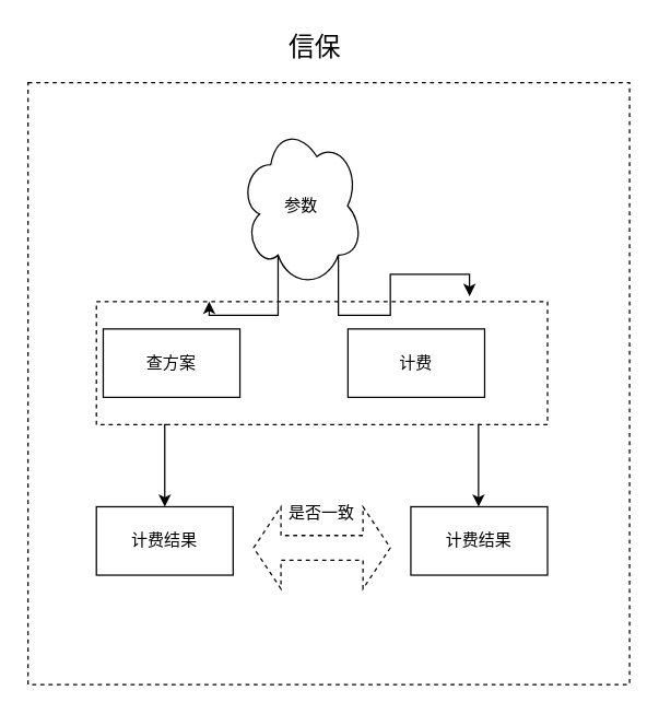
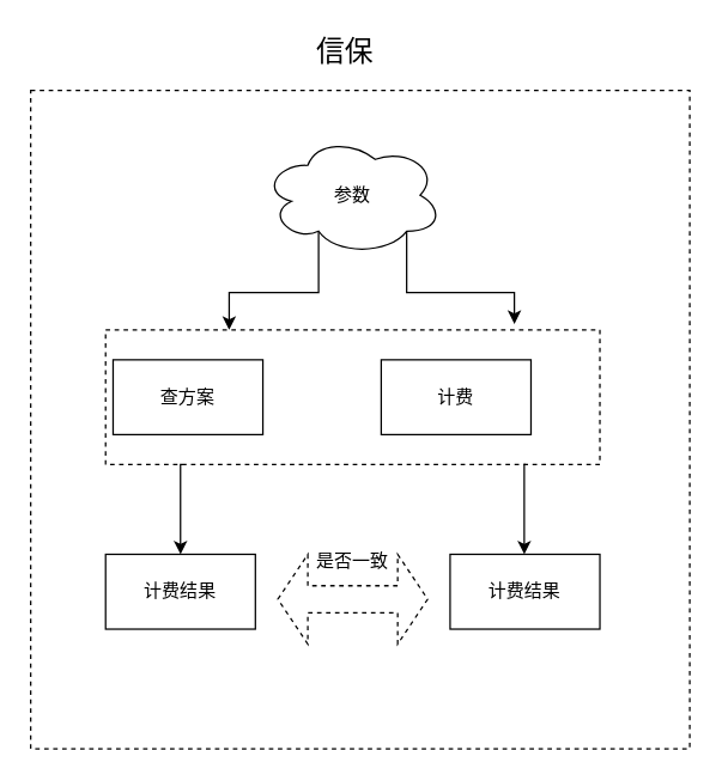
  <mxCell id="0" />
  <mxCell id="1" parent="0" />
  <mxCell id="2" style="edgeStyle=orthogonalEdgeStyle;rounded=0;orthogonalLoop=1;jettySize=auto;html=1;entryX=0.5;entryY=0;entryDx=0;entryDy=0;" edge="1" parent="1" target="8"><mxGeometry relative="1" as="geometry"><mxPoint x="120" y="310" as="sourcePoint" /><Array as="points"><mxPoint x="121" y="310" /><mxPoint x="120" y="310" /></Array></mxGeometry></mxCell>
  <mxCell id="3" value="" style="rounded=0;whiteSpace=wrap;html=1;fillColor=none;dashed=1;" vertex="1" parent="1"><mxGeometry x="70" y="220" width="330" height="90" as="geometry" /></mxCell>
  <mxCell id="4" value="查方案" style="rounded=0;whiteSpace=wrap;html=1;fillColor=none;" vertex="1" parent="1"><mxGeometry x="75" y="240" width="100" height="50" as="geometry" /></mxCell>
  <mxCell id="5" value="计费" style="rounded=0;whiteSpace=wrap;html=1;fillColor=none;" vertex="1" parent="1"><mxGeometry x="254" y="240" width="100" height="50" as="geometry" /></mxCell>
  <mxCell id="6" style="edgeStyle=orthogonalEdgeStyle;rounded=0;orthogonalLoop=1;jettySize=auto;html=1;exitX=0.31;exitY=0.8;exitDx=0;exitDy=0;exitPerimeter=0;entryX=0.25;entryY=0;entryDx=0;entryDy=0;" edge="1" parent="1" source="7" target="3"><mxGeometry relative="1" as="geometry" /></mxCell>
- <mxCell id="7" value="参数" style="ellipse;shape=cloud;whiteSpace=wrap;html=1;" vertex="1" parent="1"><mxGeometry x="175" y="90" width="90" height="120" as="geometry" /></mxCell>
+ <mxCell id="7" value="参数" style="ellipse;shape=cloud;whiteSpace=wrap;html=1;" vertex="1" parent="1"><mxGeometry x="175" y="90" width="120" height="80" as="geometry" /></mxCell>
  <mxCell id="8" value="计费结果" style="rounded=0;whiteSpace=wrap;html=1;fillColor=none;" vertex="1" parent="1"><mxGeometry x="70" y="370" width="100" height="50" as="geometry" /></mxCell>
  <mxCell id="9" value="计费结果" style="rounded=0;whiteSpace=wrap;html=1;fillColor=none;" vertex="1" parent="1"><mxGeometry x="300" y="370" width="100" height="50" as="geometry" /></mxCell>
  <mxCell id="10" style="edgeStyle=orthogonalEdgeStyle;rounded=0;orthogonalLoop=1;jettySize=auto;html=1;exitX=0.8;exitY=0.8;exitDx=0;exitDy=0;exitPerimeter=0;entryX=0.827;entryY=-0.044;entryDx=0;entryDy=0;entryPerimeter=0;" edge="1" parent="1" source="7" target="3"><mxGeometry relative="1" as="geometry" /></mxCell>
  <mxCell id="11" style="edgeStyle=orthogonalEdgeStyle;rounded=0;orthogonalLoop=1;jettySize=auto;html=1;entryX=0.5;entryY=0;entryDx=0;entryDy=0;" edge="1" parent="1"><mxGeometry relative="1" as="geometry"><mxPoint x="349.5" y="310" as="sourcePoint" /><mxPoint x="349.5" y="370" as="targetPoint" /><Array as="points"><mxPoint x="350.5" y="310" /><mxPoint x="349.5" y="310" /></Array></mxGeometry></mxCell>
  <mxCell id="12" value="" style="shape=doubleArrow;whiteSpace=wrap;html=1;dashed=1;" vertex="1" parent="1"><mxGeometry x="185" y="370" width="100" height="60" as="geometry" /></mxCell>
  <mxCell id="13" value="是否一致" style="text;html=1;align=center;verticalAlign=middle;whiteSpace=wrap;rounded=0;" vertex="1" parent="1"><mxGeometry x="205" y="360" width="60" height="30" as="geometry" /></mxCell>
  <mxCell id="14" value="" style="rounded=0;whiteSpace=wrap;html=1;fillColor=none;dashed=1;" vertex="1" parent="1"><mxGeometry x="20" y="60" width="440" height="440" as="geometry" /></mxCell>
  <mxCell id="15" value="&lt;font style=&quot;font-size: 19px;&quot;&gt;信保&lt;/font&gt;" style="text;html=1;align=center;verticalAlign=middle;whiteSpace=wrap;rounded=0;" vertex="1" parent="1"><mxGeometry x="200" y="20" width="60" height="30" as="geometry" /></mxCell>
